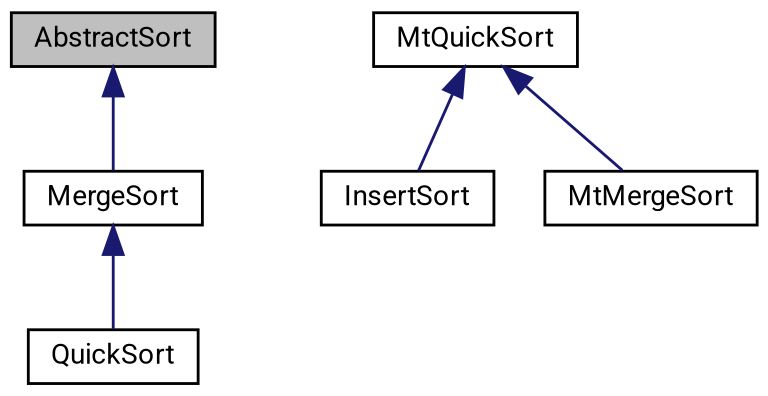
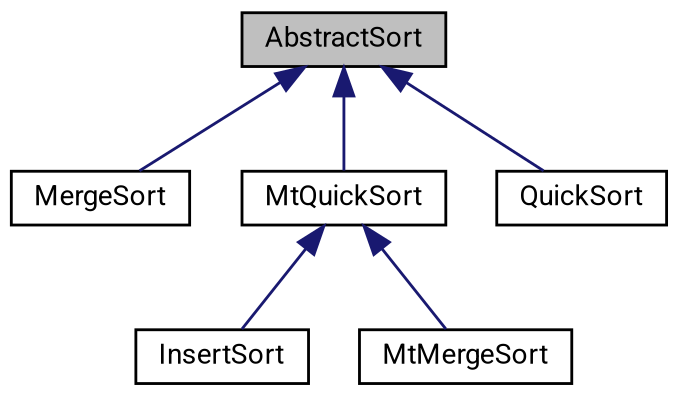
  digraph {
    fontname=Roboto
    node [color=black fillcolor=white fontname=Roboto fontsize=10 shape=record style=filled]
    edge [color=midnightblue dir=back fontname=Roboto fontsize=10 labelfontname=Helvetica labelfontsize=10 style=solid]
    n1 [fillcolor=grey75 fontcolor=black height=0.2 label=AbstractSort width=0.4]
    n2 [height=0.2 label=MergeSort width=0.4]
    n3 [height=0.2 label=MtQuickSort width=0.4]
    n4 [height=0.2 label=QuickSort width=0.4]
    n5 [height=0.2 label=InsertSort width=0.4]
    n6 [height=0.2 label=MtMergeSort width=0.4]
    n1 -> n2
-   n2 -> n4
+   n1 -> n3
+   n1 -> n4
    n3 -> n5
    n3 -> n6
  }
